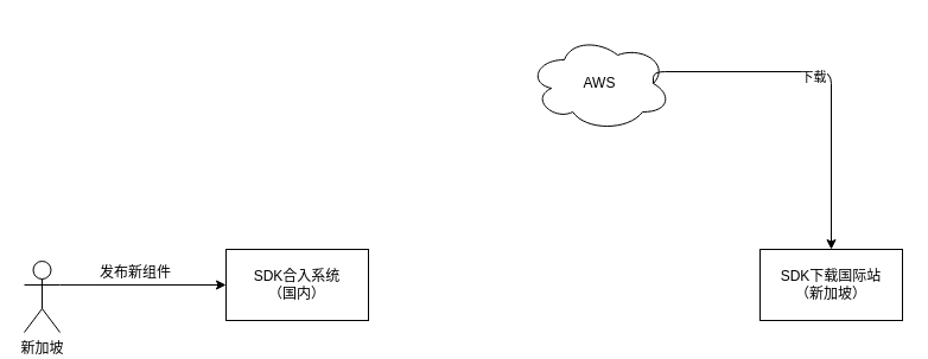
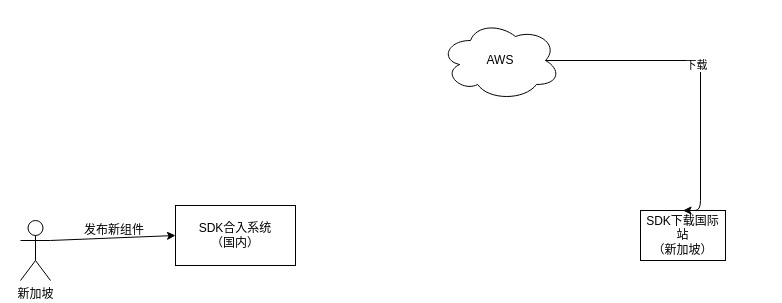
  <mxCell id="0" />
  <mxCell id="1" parent="0" />
- <mxCell id="2" value="SDK合入系统&lt;br&gt;（国内）" style="rounded=0;whiteSpace=wrap;html=1;" vertex="1" parent="1"><mxGeometry x="190" y="210" width="120" height="60" as="geometry" /></mxCell>
+ <mxCell id="2" value="SDK合入系统&lt;br&gt;（国内）" style="rounded=0;whiteSpace=wrap;html=1;" vertex="1" parent="1"><mxGeometry x="175" y="205" width="120" height="60" as="geometry" /></mxCell>
  <mxCell id="3" value="新加坡" style="shape=umlActor;verticalLabelPosition=bottom;verticalAlign=top;html=1;outlineConnect=0;" vertex="1" parent="1"><mxGeometry x="20" y="220" width="30" height="60" as="geometry" /></mxCell>
  <mxCell id="4" value="" style="endArrow=classic;html=1;exitX=1;exitY=0.333;exitDx=0;exitDy=0;exitPerimeter=0;entryX=0;entryY=0.5;entryDx=0;entryDy=0;" edge="1" parent="1" source="3" target="2"><mxGeometry width="50" height="50" relative="1" as="geometry"><mxPoint x="410" y="410" as="sourcePoint" /><mxPoint x="460" y="360" as="targetPoint" /></mxGeometry></mxCell>
  <mxCell id="5" value="发布新组件" style="text;html=1;strokeColor=none;fillColor=none;align=center;verticalAlign=middle;whiteSpace=wrap;rounded=0;" vertex="1" parent="1"><mxGeometry x="80" y="220" width="68" height="20" as="geometry" /></mxCell>
- <mxCell id="6" value="AWS" style="ellipse;shape=cloud;whiteSpace=wrap;html=1;" vertex="1" parent="1"><mxGeometry x="445" y="30" width="120" height="80" as="geometry" /></mxCell>
- <mxCell id="7" value="SDK下载国际站&lt;br&gt;（新加坡）" style="rounded=0;whiteSpace=wrap;html=1;" vertex="1" parent="1"><mxGeometry x="640" y="210" width="120" height="60" as="geometry" /></mxCell>
+ <mxCell id="6" value="AWS" style="ellipse;shape=cloud;whiteSpace=wrap;html=1;" vertex="1" parent="1"><mxGeometry x="440" y="20" width="120" height="80" as="geometry" /></mxCell>
+ <mxCell id="7" value="SDK下载国际站&lt;br&gt;（新加坡）" style="rounded=0;whiteSpace=wrap;html=1;" vertex="1" parent="1"><mxGeometry x="640" y="210" width="85" height="50" as="geometry" /></mxCell>
  <mxCell id="8" value="" style="endArrow=classic;html=1;exitX=0.875;exitY=0.5;exitDx=0;exitDy=0;exitPerimeter=0;entryX=0.5;entryY=0;entryDx=0;entryDy=0;edgeStyle=orthogonalEdgeStyle;" edge="1" parent="1" source="6" target="7"><mxGeometry width="50" height="50" relative="1" as="geometry"><mxPoint x="640" y="410" as="sourcePoint" /><mxPoint x="690" y="360" as="targetPoint" /><Array as="points"><mxPoint x="700" y="60" /></Array></mxGeometry></mxCell>
  <mxCell id="9" value="下载" style="edgeLabel;html=1;align=center;verticalAlign=middle;resizable=0;points=[];" vertex="1" connectable="0" parent="8"><mxGeometry x="-0.069" y="-4" relative="1" as="geometry"><mxPoint as="offset" /></mxGeometry></mxCell>
